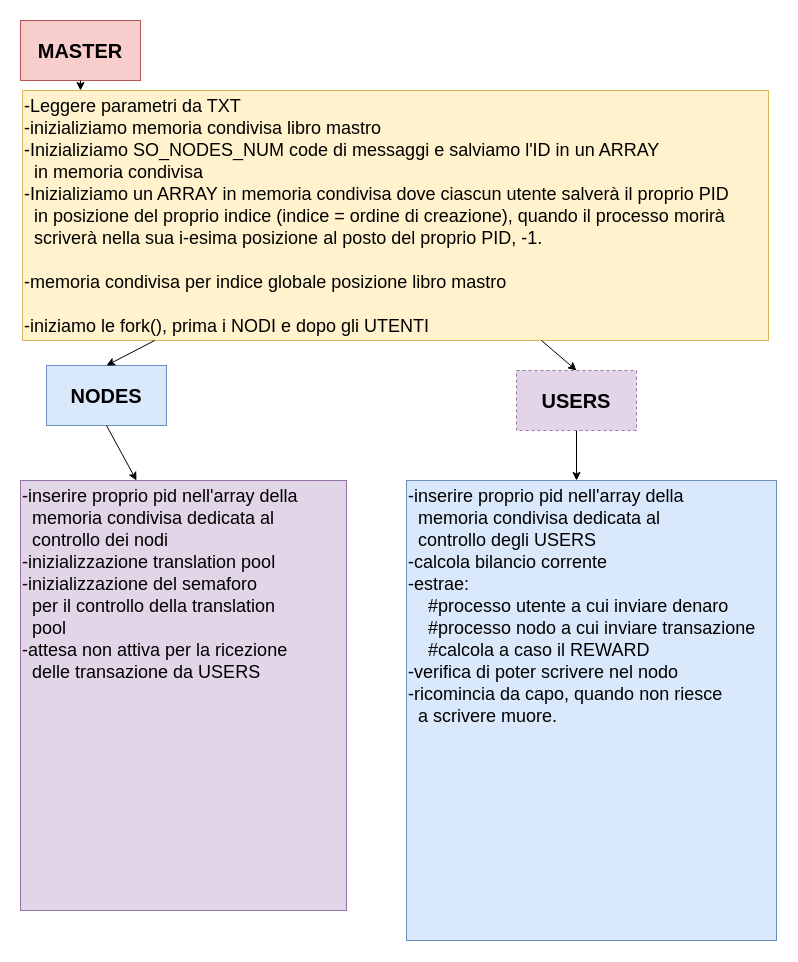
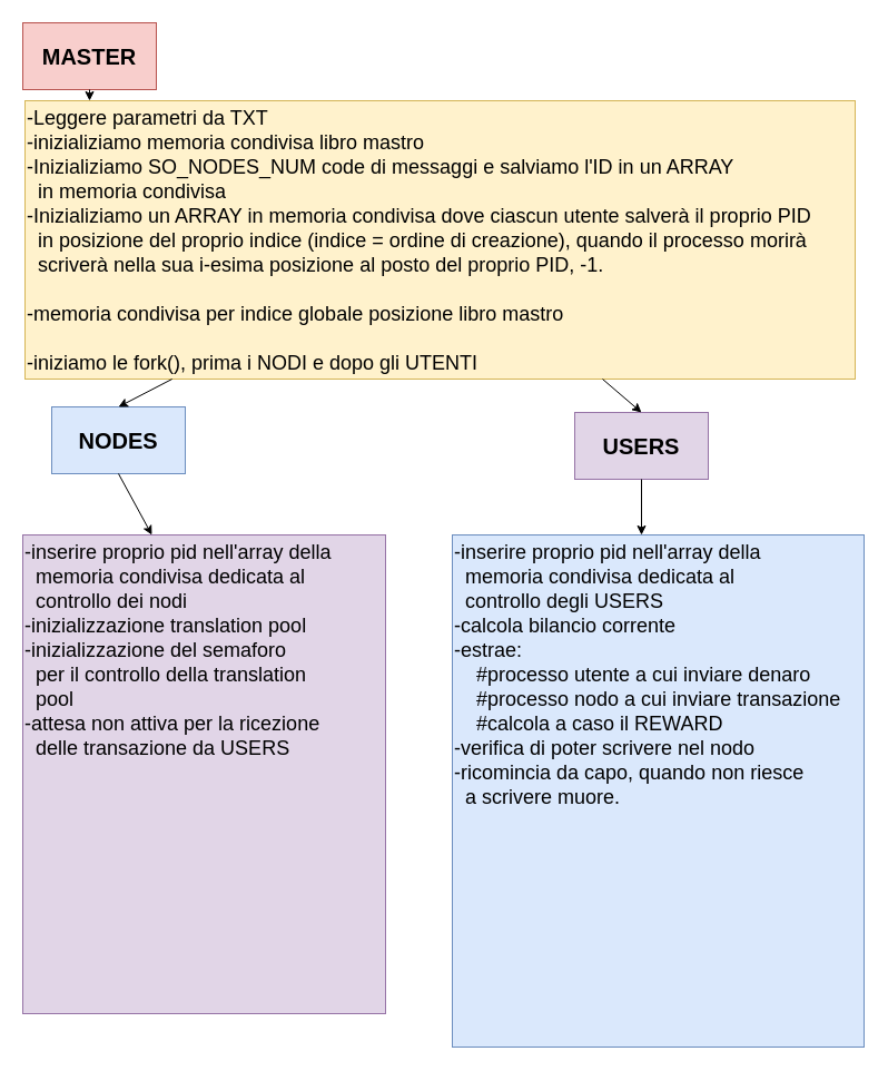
  <mxCell id="0" />
  <mxCell id="1" parent="0" />
  <mxCell id="2" value="&lt;div style=&quot;font-size: 20px;&quot;&gt;MASTER&lt;/div&gt;" style="rounded=0;whiteSpace=wrap;html=1;fillColor=#f8cecc;strokeColor=#b85450;fontStyle=1;fontSize=20;" parent="1" vertex="1"><mxGeometry x="20" y="20" width="120" height="60" as="geometry" /></mxCell>
  <mxCell id="3" value="" style="endArrow=classic;html=1;rounded=0;exitX=0.5;exitY=1;exitDx=0;exitDy=0;" parent="1" source="2" edge="1"><mxGeometry width="50" height="50" relative="1" as="geometry"><mxPoint x="56" y="360" as="sourcePoint" /><mxPoint x="80" y="90" as="targetPoint" /></mxGeometry></mxCell>
  <mxCell id="4" value="-Leggere parametri da TXT&#10;-inizializiamo memoria condivisa libro mastro&#10;-Inizializiamo SO_NODES_NUM code di messaggi e salviamo l'ID in un ARRAY &#10;  in memoria condivisa&#10;-Inizializiamo un ARRAY in memoria condivisa dove ciascun utente salverà il proprio PID&#10;  in posizione del proprio indice (indice = ordine di creazione), quando il processo morirà&#10;  scriverà nella sua i-esima posizione al posto del proprio PID, -1.&#10;&#10;-memoria condivisa per indice globale posizione libro mastro&#10;&#10;-iniziamo le fork(), prima i NODI e dopo gli UTENTI&#10;&#10;-creare un array lungo SO_USERS_NUM contenente i bilanci degli utenti calcolati a partire&#10;dalle transazioni presenti nel LIBRO MASTRO&#10;" style="text;strokeColor=#d6b656;fillColor=#fff2cc;align=left;verticalAlign=top;spacingLeft=2;spacingRight=0;overflow=hidden;points=[[0,0.5],[1,0.5]];portConstraint=eastwest;rotatable=0;fontSize=18;labelBackgroundColor=none;spacingTop=0;spacing=0;" parent="1" vertex="1"><mxGeometry x="22" y="90" width="746" height="250" as="geometry" /></mxCell>
  <mxCell id="5" value="NODES" style="rounded=0;whiteSpace=wrap;html=1;fillColor=#dae8fc;strokeColor=#6c8ebf;fontStyle=1;fontSize=20;" parent="1" vertex="1"><mxGeometry x="46" y="365" width="120" height="60" as="geometry" /></mxCell>
  <mxCell id="6" value="" style="endArrow=classic;html=1;rounded=0;exitX=0.5;exitY=1;exitDx=0;exitDy=0;" parent="1" source="5" edge="1"><mxGeometry width="50" height="50" relative="1" as="geometry"><mxPoint x="56" y="710" as="sourcePoint" /><mxPoint x="136" y="480" as="targetPoint" /></mxGeometry></mxCell>
- <mxCell id="7" value="USERS" style="rounded=0;whiteSpace=wrap;html=1;fillColor=#e1d5e7;strokeColor=#9673a6;fontStyle=1;fontSize=20;dashed=1;" parent="1" vertex="1"><mxGeometry x="516" y="370" width="120" height="60" as="geometry" /></mxCell>
+ <mxCell id="7" value="USERS" style="rounded=0;whiteSpace=wrap;html=1;fillColor=#e1d5e7;strokeColor=#9673a6;fontStyle=1;fontSize=20;" parent="1" vertex="1"><mxGeometry x="516" y="370" width="120" height="60" as="geometry" /></mxCell>
  <mxCell id="8" value="" style="endArrow=classic;html=1;rounded=0;exitX=0.5;exitY=1;exitDx=0;exitDy=0;" parent="1" source="7" edge="1"><mxGeometry width="50" height="50" relative="1" as="geometry"><mxPoint x="672" y="710" as="sourcePoint" /><mxPoint x="576" y="480" as="targetPoint" /></mxGeometry></mxCell>
  <mxCell id="9" value="" style="endArrow=classic;html=1;rounded=0;fontSize=20;entryX=0.5;entryY=0;entryDx=0;entryDy=0;" parent="1" source="4" target="7" edge="1"><mxGeometry width="50" height="50" relative="1" as="geometry"><mxPoint x="366" y="450" as="sourcePoint" /><mxPoint x="496" y="350" as="targetPoint" /></mxGeometry></mxCell>
  <mxCell id="10" value="" style="endArrow=classic;html=1;rounded=0;fontSize=20;entryX=0.5;entryY=0;entryDx=0;entryDy=0;" parent="1" source="4" target="5" edge="1"><mxGeometry width="50" height="50" relative="1" as="geometry"><mxPoint x="386" y="370" as="sourcePoint" /><mxPoint x="436" y="320" as="targetPoint" /></mxGeometry></mxCell>
  <mxCell id="11" value="-inserire proprio pid nell'array della&#10;  memoria condivisa dedicata al&#10;  controllo dei nodi&#10;-inizializzazione translation pool&#10;-inizializzazione del semaforo&#10;  per il controllo della translation&#10;  pool&#10;-attesa non attiva per la ricezione&#10;  delle transazione da USERS&#10;" style="text;strokeColor=#9673a6;fillColor=#e1d5e7;align=left;verticalAlign=top;spacingLeft=2;spacingRight=0;overflow=hidden;points=[[0,0.5],[1,0.5]];portConstraint=eastwest;rotatable=0;fontSize=18;labelBackgroundColor=none;spacingTop=0;spacing=0;" parent="1" vertex="1"><mxGeometry x="20" y="480" width="326" height="430" as="geometry" /></mxCell>
  <mxCell id="12" value="-inserire proprio pid nell'array della&#10;  memoria condivisa dedicata al&#10;  controllo degli USERS&#10;-calcola bilancio corrente&#10;-estrae:&#10;    #processo utente a cui inviare denaro&#10;    #processo nodo a cui inviare transazione&#10;    #calcola a caso il REWARD&#10;-verifica di poter scrivere nel nodo&#10;-ricomincia da capo, quando non riesce&#10;  a scrivere muore.&#10;&#10;" style="text;strokeColor=#6c8ebf;fillColor=#dae8fc;align=left;verticalAlign=top;spacingLeft=2;spacingRight=0;overflow=hidden;points=[[0,0.5],[1,0.5]];portConstraint=eastwest;rotatable=0;fontSize=18;labelBackgroundColor=none;spacingTop=0;spacing=0;" parent="1" vertex="1"><mxGeometry x="406" y="480" width="370" height="460" as="geometry" /></mxCell>
